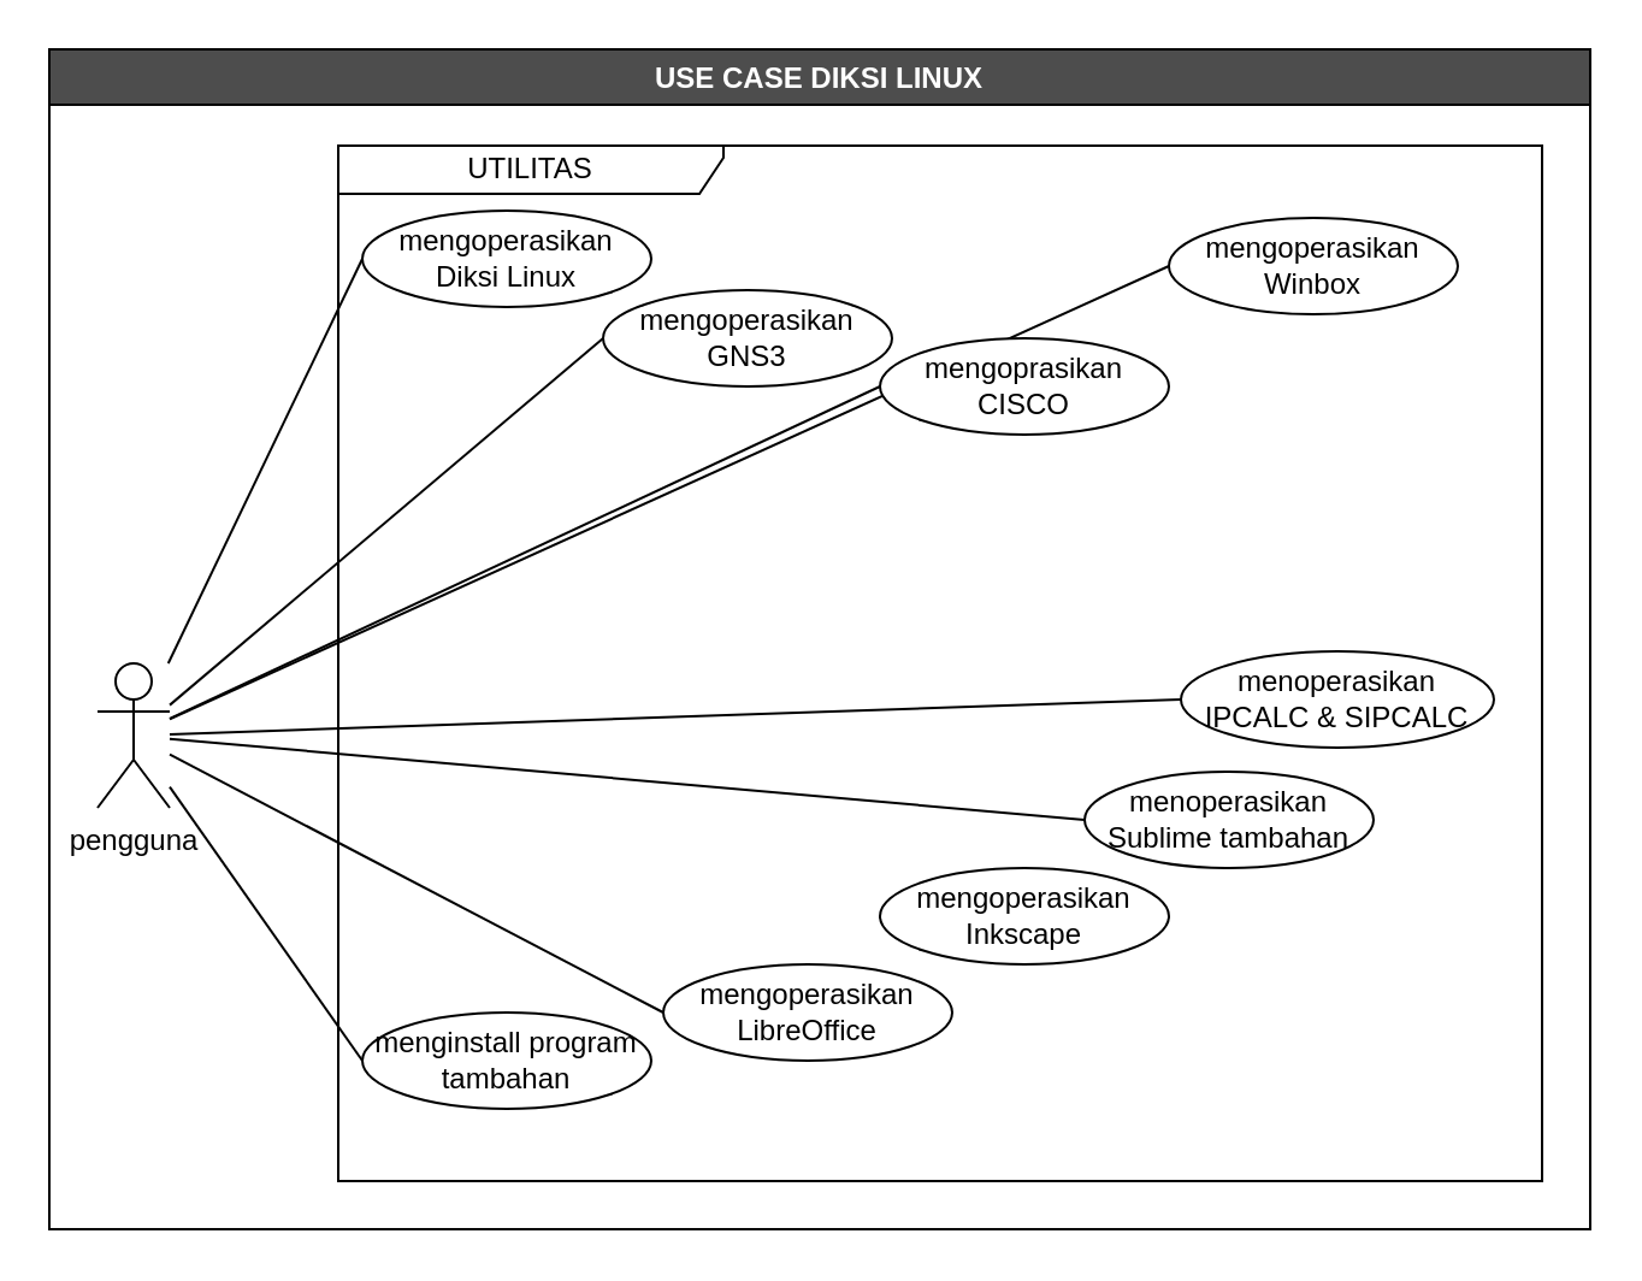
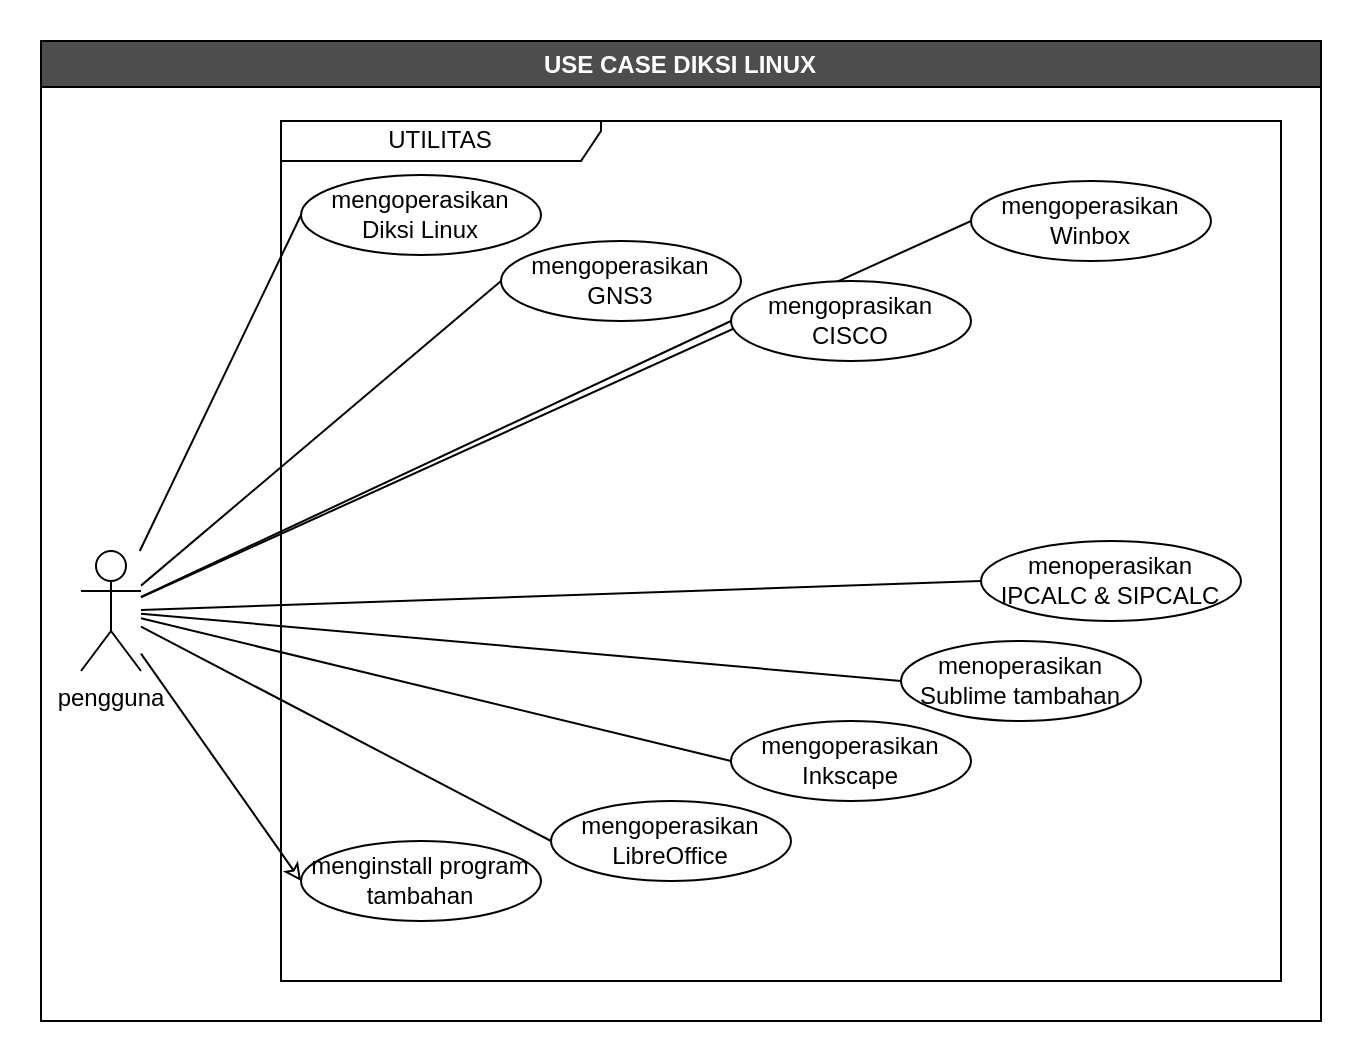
  <mxCell id="0" />
  <mxCell id="1" parent="0" />
  <mxCell id="2" value="USE CASE DIKSI LINUX" style="swimlane;fillColor=#4D4D4D;fontColor=#FFFFFF;" parent="1" vertex="1"><mxGeometry x="20" width="640" height="490" as="geometry" y="20"><mxRectangle x="30" width="170" height="30" as="alternateBounds" /></mxGeometry></mxCell>
  <mxCell id="3" value="UTILITAS" style="shape=umlFrame;whiteSpace=wrap;html=1;width=160;height=20;" parent="1" vertex="1"><mxGeometry x="140" y="60" width="500" height="430" as="geometry" /></mxCell>
  <mxCell id="4" style="rounded=0;orthogonalLoop=1;jettySize=auto;html=1;entryX=0;entryY=0.5;entryDx=0;entryDy=0;endArrow=none;endFill=0;" parent="1" source="13" target="14" edge="1"><mxGeometry relative="1" as="geometry" /></mxCell>
  <mxCell id="5" style="edgeStyle=none;rounded=0;orthogonalLoop=1;jettySize=auto;html=1;entryX=0;entryY=0.5;entryDx=0;entryDy=0;endArrow=none;endFill=0;" parent="1" source="13" target="15" edge="1"><mxGeometry relative="1" as="geometry" /></mxCell>
  <mxCell id="6" style="edgeStyle=none;rounded=0;orthogonalLoop=1;jettySize=auto;html=1;entryX=0;entryY=0.5;entryDx=0;entryDy=0;endArrow=none;endFill=0;" parent="1" source="13" target="17" edge="1"><mxGeometry relative="1" as="geometry" /></mxCell>
  <mxCell id="7" style="edgeStyle=none;rounded=0;orthogonalLoop=1;jettySize=auto;html=1;entryX=0;entryY=0.5;entryDx=0;entryDy=0;endArrow=none;endFill=0;" parent="1" source="13" target="18" edge="1"><mxGeometry relative="1" as="geometry" /></mxCell>
  <mxCell id="8" style="edgeStyle=none;rounded=0;orthogonalLoop=1;jettySize=auto;html=1;entryX=0;entryY=0.5;entryDx=0;entryDy=0;endArrow=none;endFill=0;" parent="1" source="13" target="19" edge="1"><mxGeometry relative="1" as="geometry" /></mxCell>
  <mxCell id="9" style="rounded=0;orthogonalLoop=1;jettySize=auto;html=1;endArrow=none;endFill=0;entryX=0;entryY=0.5;entryDx=0;entryDy=0;" parent="1" source="13" target="20" edge="1"><mxGeometry relative="1" as="geometry" /></mxCell>
- <mxCell id="11" style="edgeStyle=none;rounded=0;orthogonalLoop=1;jettySize=auto;html=1;entryX=0;entryY=0.5;entryDx=0;entryDy=0;endArrow=none;endFill=0;" parent="1" source="13" target="22" edge="1"><mxGeometry relative="1" as="geometry" /></mxCell>
+ <mxCell id="10" style="edgeStyle=none;rounded=0;orthogonalLoop=1;jettySize=auto;html=1;entryX=0;entryY=0.5;entryDx=0;entryDy=0;endArrow=none;endFill=0;" parent="1" source="13" target="21" edge="1"><mxGeometry relative="1" as="geometry" /></mxCell>
+ <mxCell id="11" style="edgeStyle=none;rounded=0;orthogonalLoop=1;jettySize=auto;html=1;entryX=0;entryY=0.5;entryDx=0;entryDy=0;endArrow=classic;endFill=0;" parent="1" source="13" target="22" edge="1"><mxGeometry relative="1" as="geometry" /></mxCell>
  <mxCell id="12" style="edgeStyle=none;rounded=0;orthogonalLoop=1;jettySize=auto;html=1;entryX=0;entryY=0.5;entryDx=0;entryDy=0;fontColor=#FFFFFF;endArrow=none;endFill=0;" parent="1" source="13" target="23" edge="1"><mxGeometry relative="1" as="geometry" /></mxCell>
  <mxCell id="13" value="pengguna" style="shape=umlActor;verticalLabelPosition=bottom;verticalAlign=top;html=1;" parent="1" vertex="1"><mxGeometry x="40" y="275" width="30" height="60" as="geometry" /></mxCell>
  <mxCell id="14" value="mengoperasikan GNS3" style="ellipse;whiteSpace=wrap;html=1;" parent="1" vertex="1"><mxGeometry x="250" y="120" width="120" height="40" as="geometry" /></mxCell>
  <mxCell id="15" value="mengoprasikan CISCO" style="ellipse;whiteSpace=wrap;html=1;" parent="1" vertex="1"><mxGeometry x="365" y="140" width="120" height="40" as="geometry" /></mxCell>
  <mxCell id="16" style="edgeStyle=orthogonalEdgeStyle;rounded=0;orthogonalLoop=1;jettySize=auto;html=1;exitX=0.5;exitY=1;exitDx=0;exitDy=0;" parent="1" source="15" target="15" edge="1"><mxGeometry relative="1" as="geometry" /></mxCell>
  <mxCell id="17" value="mengoperasikan Winbox" style="ellipse;whiteSpace=wrap;html=1;" parent="1" vertex="1"><mxGeometry x="485" y="90" width="120" height="40" as="geometry" /></mxCell>
  <mxCell id="18" value="mengoperasikan Diksi Linux" style="ellipse;whiteSpace=wrap;html=1;" parent="1" vertex="1"><mxGeometry x="150" y="87" width="120" height="40" as="geometry" /></mxCell>
  <mxCell id="19" value="menoperasikan Sublime tambahan" style="ellipse;whiteSpace=wrap;html=1;" parent="1" vertex="1"><mxGeometry x="450" y="320" width="120" height="40" as="geometry" /></mxCell>
  <mxCell id="20" value="menoperasikan IPCALC &amp;amp; SIPCALC" style="ellipse;whiteSpace=wrap;html=1;" parent="1" vertex="1"><mxGeometry x="490" y="270" width="130" height="40" as="geometry" /></mxCell>
  <mxCell id="21" value="mengoperasikan Inkscape" style="ellipse;whiteSpace=wrap;html=1;" parent="1" vertex="1"><mxGeometry x="365" y="360" width="120" height="40" as="geometry" /></mxCell>
  <mxCell id="22" value="menginstall program tambahan" style="ellipse;whiteSpace=wrap;html=1;" parent="1" vertex="1"><mxGeometry x="150" y="420" width="120" height="40" as="geometry" /></mxCell>
  <mxCell id="23" value="mengoperasikan LibreOffice" style="ellipse;whiteSpace=wrap;html=1;" parent="1" vertex="1"><mxGeometry x="275" y="400" width="120" height="40" as="geometry" /></mxCell>
